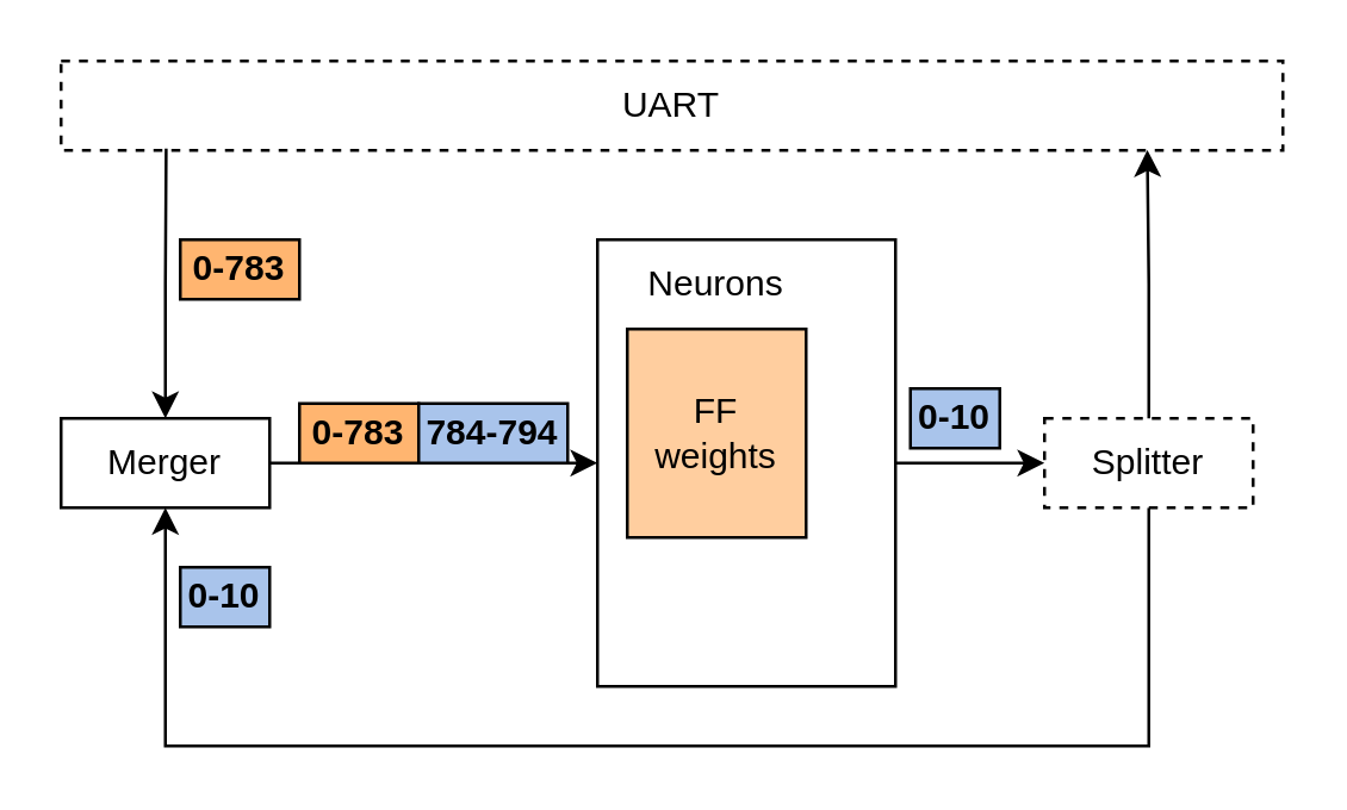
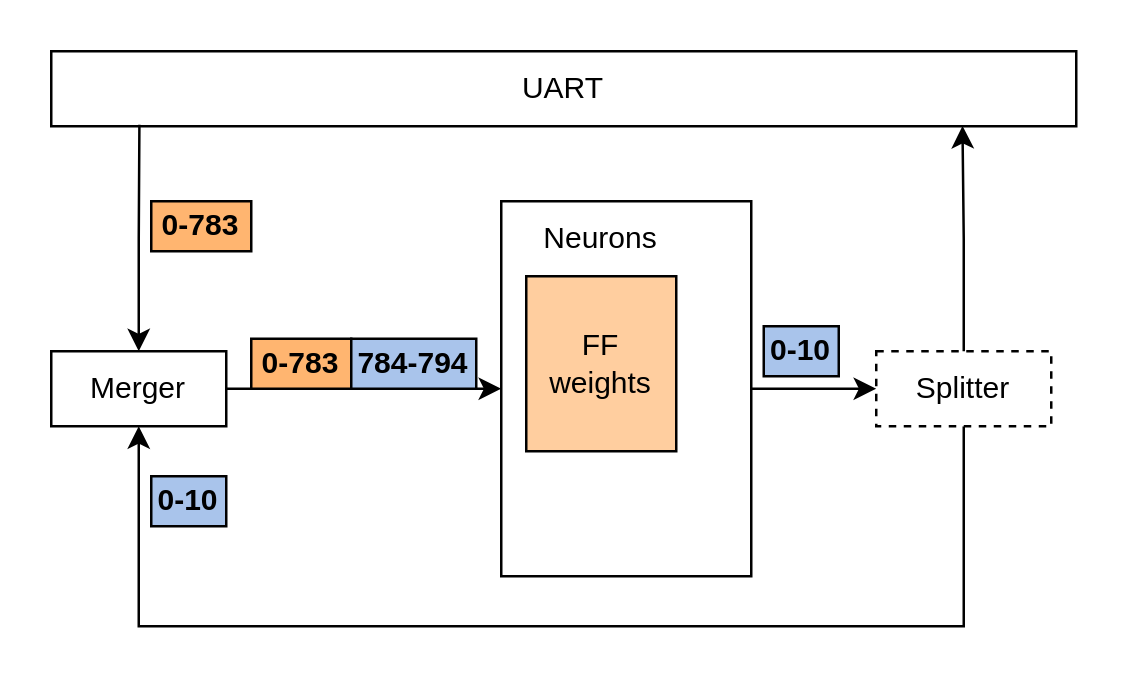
  <mxCell id="0" />
  <mxCell id="1" parent="0" />
  <mxCell id="2" style="edgeStyle=orthogonalEdgeStyle;rounded=0;orthogonalLoop=1;jettySize=auto;html=1;exitX=1;exitY=0.5;exitDx=0;exitDy=0;entryX=0;entryY=0.5;entryDx=0;entryDy=0;" edge="1" parent="1" source="3" target="7"><mxGeometry relative="1" as="geometry" /></mxCell>
  <mxCell id="3" value="" style="rounded=0;whiteSpace=wrap;html=1;" vertex="1" parent="1"><mxGeometry x="200" y="80" width="100" height="150" as="geometry" /></mxCell>
  <mxCell id="4" value="&lt;div&gt;FF&lt;/div&gt;&lt;div&gt;weights&lt;br&gt;&lt;/div&gt;" style="rounded=0;whiteSpace=wrap;html=1;fillColor=#FFCE9F;" vertex="1" parent="1"><mxGeometry x="210" y="110" width="60" height="70" as="geometry" /></mxCell>
  <mxCell id="5" value="Neurons" style="text;html=1;align=center;verticalAlign=middle;whiteSpace=wrap;rounded=0;" vertex="1" parent="1"><mxGeometry x="210" y="80" width="60" height="30" as="geometry" /></mxCell>
  <mxCell id="6" style="edgeStyle=orthogonalEdgeStyle;rounded=0;orthogonalLoop=1;jettySize=auto;html=1;exitX=0.5;exitY=1;exitDx=0;exitDy=0;entryX=0.5;entryY=1;entryDx=0;entryDy=0;" edge="1" parent="1" source="7" target="9"><mxGeometry relative="1" as="geometry"><Array as="points"><mxPoint x="385" y="250" /><mxPoint x="55" y="250" /></Array></mxGeometry></mxCell>
  <mxCell id="7" value="Splitter" style="rounded=0;whiteSpace=wrap;html=1;dashed=1;" vertex="1" parent="1"><mxGeometry x="350" y="140" width="70" height="30" as="geometry" /></mxCell>
  <mxCell id="8" style="edgeStyle=orthogonalEdgeStyle;rounded=0;orthogonalLoop=1;jettySize=auto;html=1;exitX=1;exitY=0.5;exitDx=0;exitDy=0;entryX=0;entryY=0.5;entryDx=0;entryDy=0;" edge="1" parent="1" source="9" target="3"><mxGeometry relative="1" as="geometry" /></mxCell>
  <mxCell id="9" value="Merger" style="rounded=0;whiteSpace=wrap;html=1;" vertex="1" parent="1"><mxGeometry y="140" width="70" height="30" as="geometry" x="20" /></mxCell>
- <mxCell id="10" value="UART" style="rounded=0;whiteSpace=wrap;html=1;dashed=1;" vertex="1" parent="1"><mxGeometry y="20" width="410" height="30" as="geometry" x="20" /></mxCell>
+ <mxCell id="10" value="UART" style="rounded=0;whiteSpace=wrap;html=1;" vertex="1" parent="1"><mxGeometry y="20" width="410" height="30" as="geometry" x="20" /></mxCell>
  <mxCell id="11" value="&lt;b&gt;0-783&lt;/b&gt;" style="text;html=1;align=center;verticalAlign=middle;whiteSpace=wrap;rounded=0;strokeColor=default;fillColor=#FFB570;" vertex="1" parent="1"><mxGeometry x="60" y="80" width="40" height="20" as="geometry" /></mxCell>
  <mxCell id="12" value="&lt;b&gt;0-10&lt;/b&gt;" style="text;html=1;align=center;verticalAlign=middle;whiteSpace=wrap;rounded=0;strokeColor=default;fillColor=#A9C4EB;" vertex="1" parent="1"><mxGeometry x="305" y="130" width="30" height="20" as="geometry" /></mxCell>
  <mxCell id="13" value="&lt;b&gt;0-783&lt;/b&gt;" style="text;html=1;align=center;verticalAlign=middle;whiteSpace=wrap;rounded=0;strokeColor=default;fillColor=#FFB570;" vertex="1" parent="1"><mxGeometry x="100" y="135" width="40" height="20" as="geometry" /></mxCell>
  <mxCell id="14" value="&lt;b&gt;784-794&lt;/b&gt;" style="text;html=1;align=center;verticalAlign=middle;whiteSpace=wrap;rounded=0;strokeColor=default;fillColor=#A9C4EB;" vertex="1" parent="1"><mxGeometry x="140" y="135" width="50" height="20" as="geometry" /></mxCell>
  <mxCell id="15" style="edgeStyle=orthogonalEdgeStyle;rounded=0;orthogonalLoop=1;jettySize=auto;html=1;exitX=0.5;exitY=0;exitDx=0;exitDy=0;entryX=0.889;entryY=0.995;entryDx=0;entryDy=0;entryPerimeter=0;" edge="1" parent="1" source="7" target="10"><mxGeometry relative="1" as="geometry" /></mxCell>
  <mxCell id="16" style="edgeStyle=orthogonalEdgeStyle;rounded=0;orthogonalLoop=1;jettySize=auto;html=1;exitX=0.5;exitY=0;exitDx=0;exitDy=0;entryX=0.086;entryY=0.979;entryDx=0;entryDy=0;entryPerimeter=0;startArrow=classic;startFill=1;endArrow=none;endFill=0;" edge="1" parent="1" source="9" target="10"><mxGeometry relative="1" as="geometry" /></mxCell>
  <mxCell id="17" value="&lt;b&gt;0-10&lt;/b&gt;" style="text;html=1;align=center;verticalAlign=middle;whiteSpace=wrap;rounded=0;strokeColor=default;fillColor=#A9C4EB;" vertex="1" parent="1"><mxGeometry x="60" y="190" width="30" height="20" as="geometry" /></mxCell>
